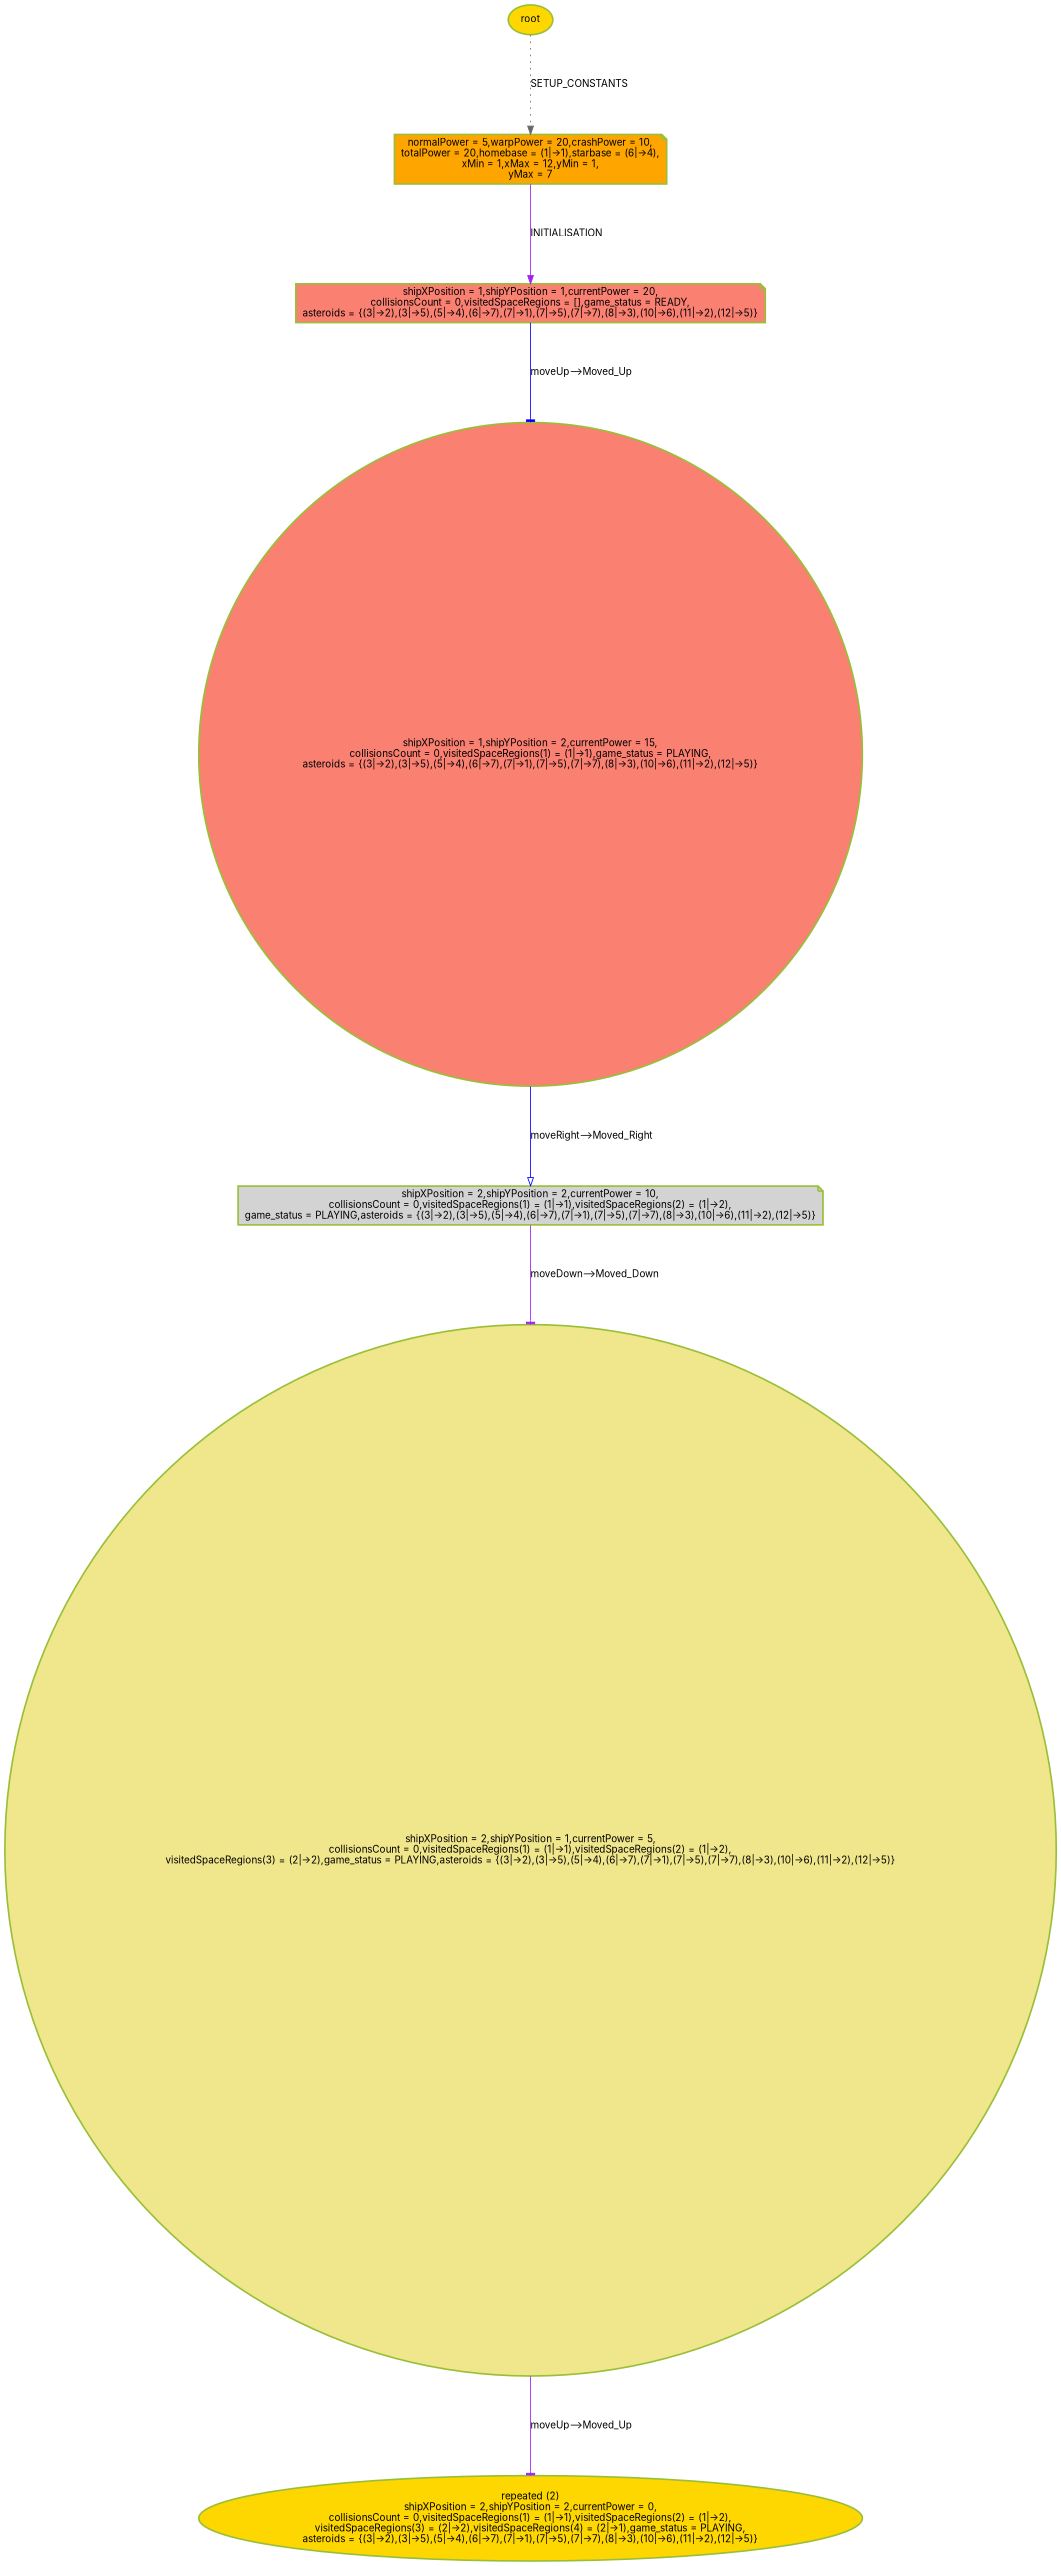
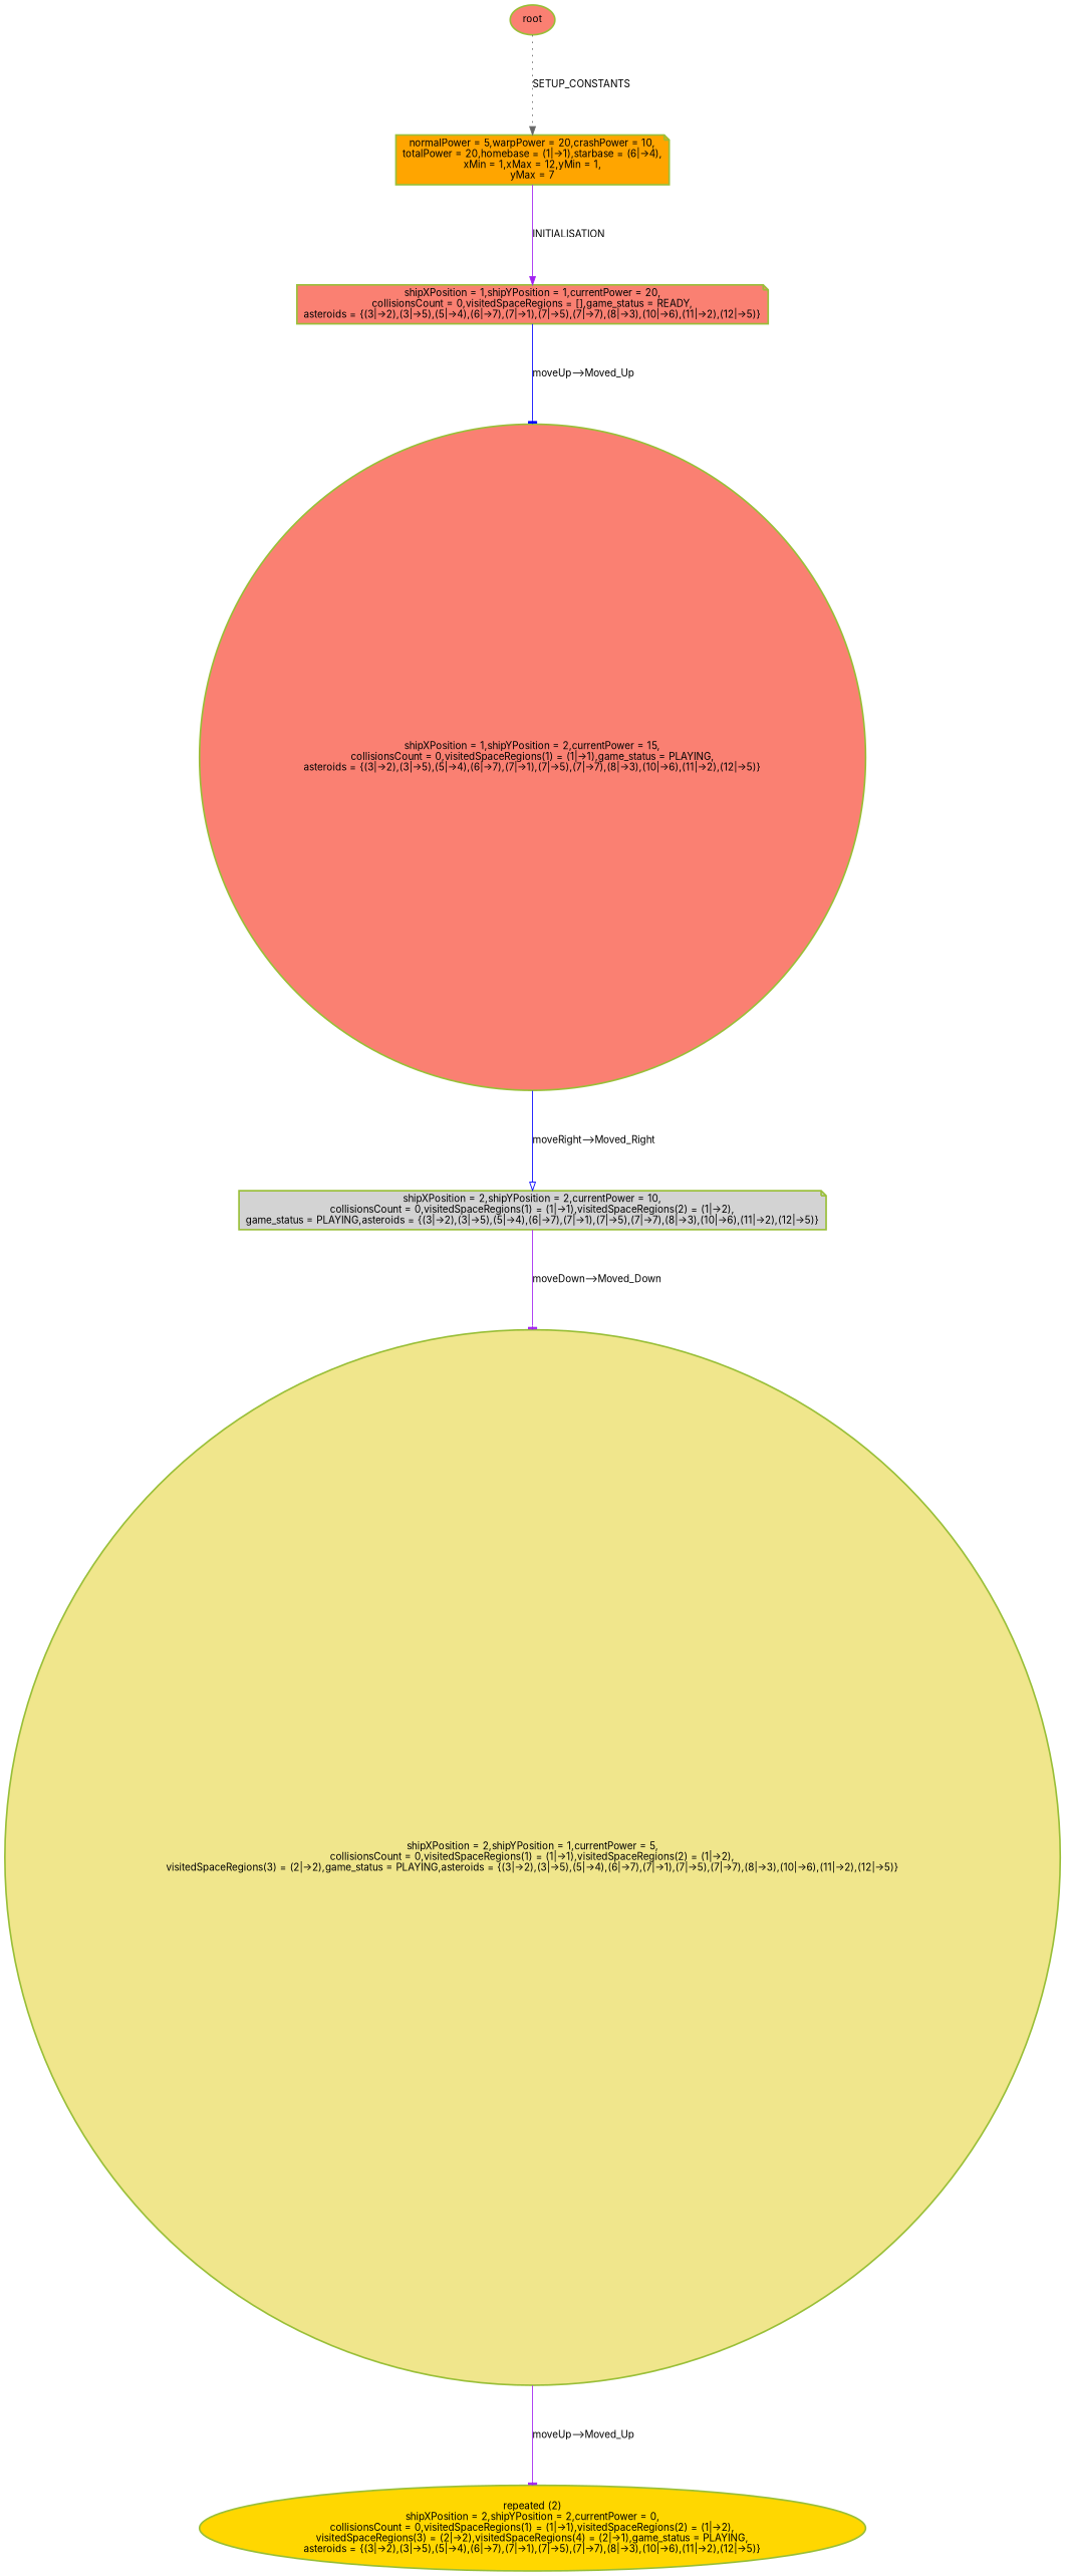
  digraph {
    nodesep=1.5
    ranksep=1.5
    fontname=Inter
    node [color="#99BF38" fontsize=12 penwidth=2 shape=note style=filled fillcolor=salmon fontname=Inter]
    edge [color=purple fontsize=12 arrowhead=tee fontname=Inter]
    n1 [label="normalPower = 5,warpPower = 20,crashPower = 10,\ntotalPower = 20,homebase = (1\|-\>1),starbase = (6\|-\>4),\nxMin = 1,xMax = 12,yMin = 1,\nyMax = 7" fillcolor=orange]
    n2 [label="shipXPosition = 1,shipYPosition = 1,currentPower = 20,\ncollisionsCount = 0,visitedSpaceRegions = [],game_status = READY,\nasteroids = \{(3\|-\>2),(3\|-\>5),(5\|-\>4),(6\|-\>7),(7\|-\>1),(7\|-\>5),(7\|-\>7),(8\|-\>3),(10\|-\>6),(11\|-\>2),(12\|-\>5)\}"]
    n3 [label="shipXPosition = 1,shipYPosition = 2,currentPower = 15,\ncollisionsCount = 0,visitedSpaceRegions(1) = (1\|-\>1),game_status = PLAYING,\nasteroids = \{(3\|-\>2),(3\|-\>5),(5\|-\>4),(6\|-\>7),(7\|-\>1),(7\|-\>5),(7\|-\>7),(8\|-\>3),(10\|-\>6),(11\|-\>2),(12\|-\>5)\}" shape=circle]
    n4 [label="shipXPosition = 2,shipYPosition = 2,currentPower = 10,\ncollisionsCount = 0,visitedSpaceRegions(1) = (1\|-\>1),visitedSpaceRegions(2) = (1\|-\>2),\ngame_status = PLAYING,asteroids = \{(3\|-\>2),(3\|-\>5),(5\|-\>4),(6\|-\>7),(7\|-\>1),(7\|-\>5),(7\|-\>7),(8\|-\>3),(10\|-\>6),(11\|-\>2),(12\|-\>5)\}" fillcolor=lightgrey]
    n5 [label="shipXPosition = 2,shipYPosition = 1,currentPower = 5,\ncollisionsCount = 0,visitedSpaceRegions(1) = (1\|-\>1),visitedSpaceRegions(2) = (1\|-\>2),\nvisitedSpaceRegions(3) = (2\|-\>2),game_status = PLAYING,asteroids = \{(3\|-\>2),(3\|-\>5),(5\|-\>4),(6\|-\>7),(7\|-\>1),(7\|-\>5),(7\|-\>7),(8\|-\>3),(10\|-\>6),(11\|-\>2),(12\|-\>5)\}" shape=circle fillcolor=khaki]
    n6 [label="repeated (2)\nshipXPosition = 2,shipYPosition = 2,currentPower = 0,\ncollisionsCount = 0,visitedSpaceRegions(1) = (1\|-\>1),visitedSpaceRegions(2) = (1\|-\>2),\nvisitedSpaceRegions(3) = (2\|-\>2),visitedSpaceRegions(4) = (2\|-\>1),game_status = PLAYING,\nasteroids = \{(3\|-\>2),(3\|-\>5),(5\|-\>4),(6\|-\>7),(7\|-\>1),(7\|-\>5),(7\|-\>7),(8\|-\>3),(10\|-\>6),(11\|-\>2),(12\|-\>5)\}" shape=ellipse fillcolor=gold]
-   n7 [label=root shape=ellipse fillcolor=gold]
+   n7 [label=root shape=ellipse]
    n1 -> n2 [label=INITIALISATION arrowhead=normal]
    n2 -> n3 [color=blue label="moveUp--\>Moved_Up"]
    n3 -> n4 [color=blue label="moveRight--\>Moved_Right" arrowhead=onormal]
    n4 -> n5 [label="moveDown--\>Moved_Down"]
    n5 -> n6 [label="moveUp--\>Moved_Up"]
    n7 -> n1 [color=gray40 label=SETUP_CONSTANTS style=dotted arrowhead=normal]
  }
